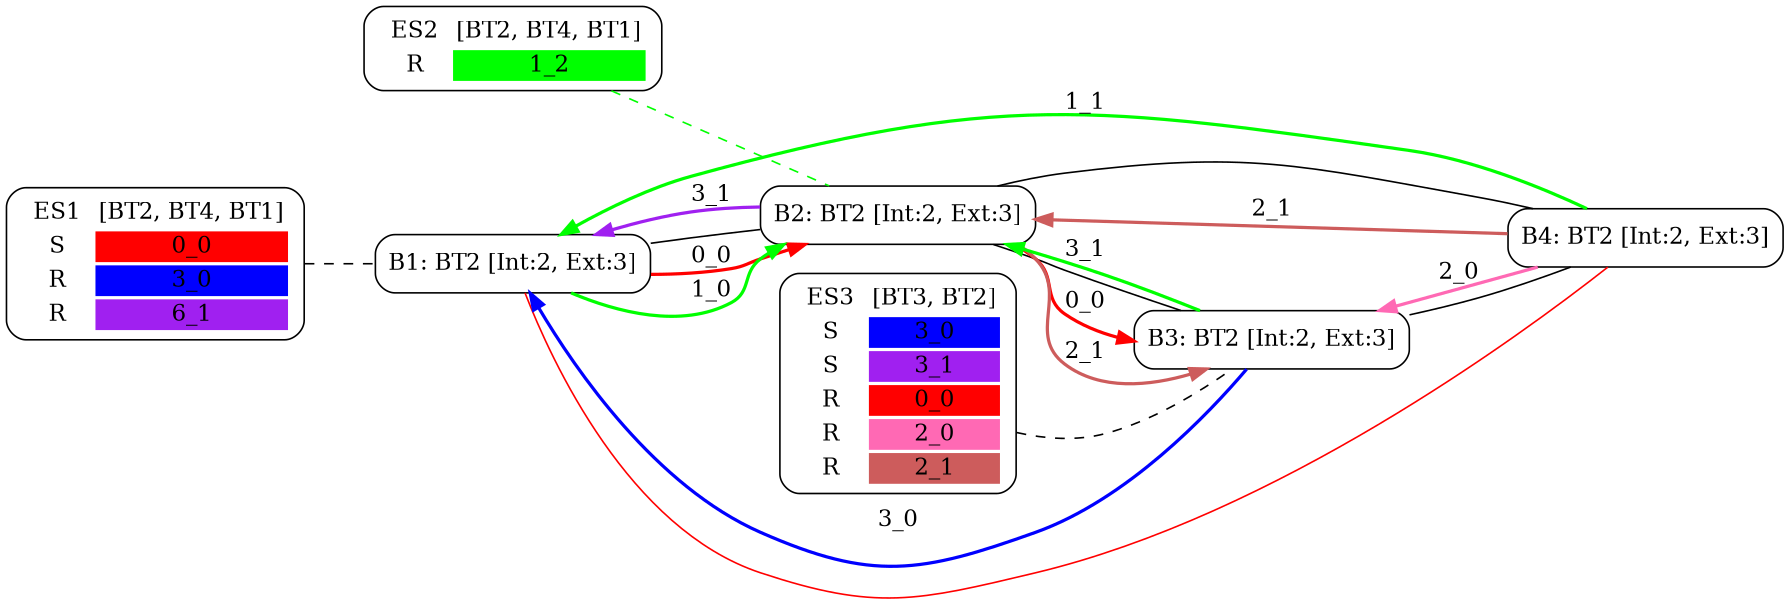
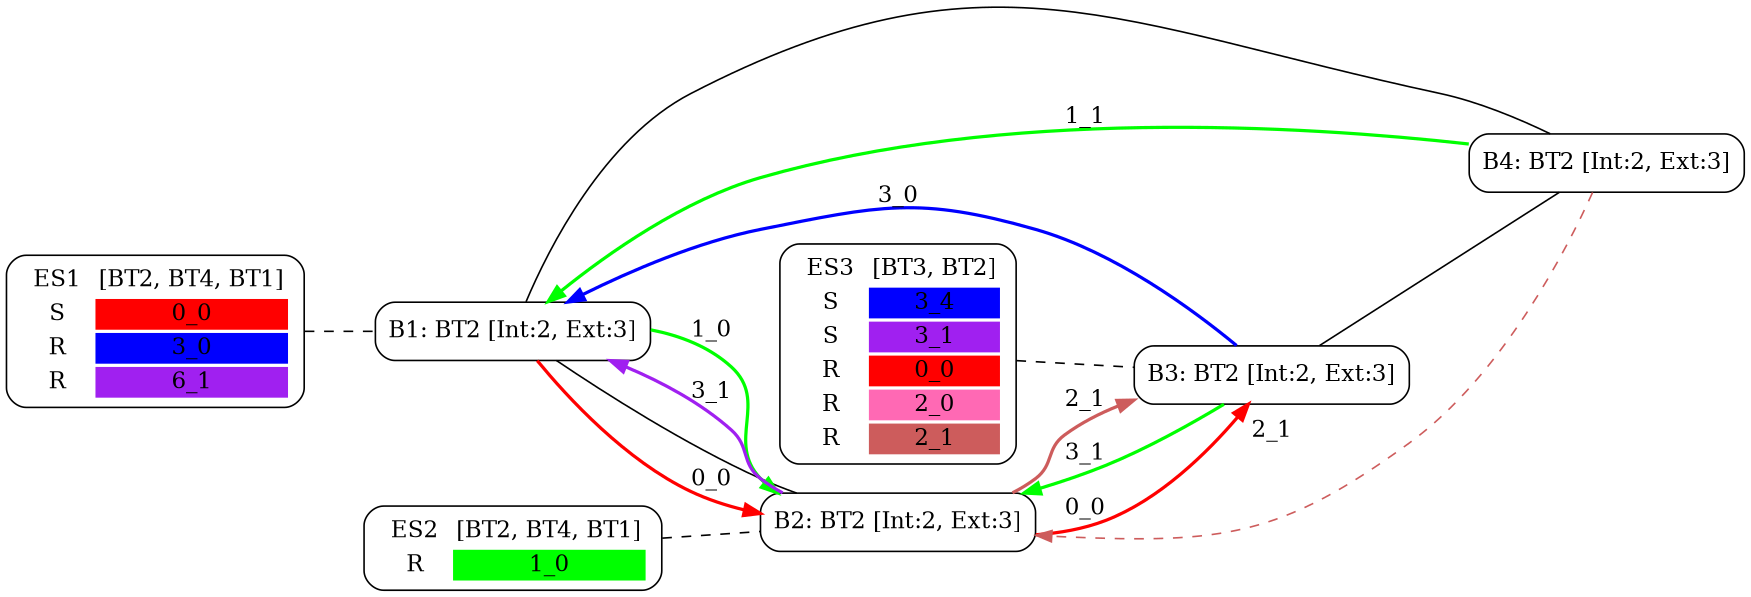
  digraph {
    rankdir=LR
    node [shape=box style=rounded]
    edge [style=bold]
    n1 [label=<<TABLE  BORDER="0"><TR> <TD ALIGN="CENTER" BORDER="0"> ES1 </TD> <TD>[BT2, BT4, BT1]</TD> </TR><TR><TD>S</TD><TD BGCOLOR="red">0_0</TD></TR> <TR><TD>R</TD><TD BGCOLOR="blue">3_0</TD></TR> <TR><TD>R</TD><TD BGCOLOR="purple">6_1</TD></TR> </TABLE>>]
    n2 [label="B1: BT2 [Int:2, Ext:3]"]
    n3 [label="B2: BT2 [Int:2, Ext:3]"]
    n4 [label="B4: BT2 [Int:2, Ext:3]"]
-   n5 [label=<<TABLE  BORDER="0"><TR> <TD ALIGN="CENTER" BORDER="0"> ES2 </TD> <TD>[BT2, BT4, BT1]</TD> </TR><TR><TD>R</TD><TD BGCOLOR="green">1_2</TD></TR> </TABLE>>]
+   n5 [label=<<TABLE  BORDER="0"><TR> <TD ALIGN="CENTER" BORDER="0"> ES2 </TD> <TD>[BT2, BT4, BT1]</TD> </TR><TR><TD>R</TD><TD BGCOLOR="green">1_0</TD></TR> </TABLE>>]
    n6 [label="B3: BT2 [Int:2, Ext:3]"]
-   n7 [label=<<TABLE  BORDER="0"><TR> <TD ALIGN="CENTER" BORDER="0"> ES3 </TD> <TD>[BT3, BT2]</TD> </TR><TR><TD>S</TD><TD BGCOLOR="blue">3_0</TD></TR> <TR><TD>S</TD><TD BGCOLOR="purple">3_1</TD></TR> <TR><TD>R</TD><TD BGCOLOR="red">0_0</TD></TR> <TR><TD>R</TD><TD BGCOLOR="hotpink">2_0</TD></TR> <TR><TD>R</TD><TD BGCOLOR="indianred">2_1</TD></TR> </TABLE>>]
+   n7 [label=<<TABLE  BORDER="0"><TR> <TD ALIGN="CENTER" BORDER="0"> ES3 </TD> <TD>[BT3, BT2]</TD> </TR><TR><TD>S</TD><TD BGCOLOR="blue">3_4</TD></TR> <TR><TD>S</TD><TD BGCOLOR="purple">3_1</TD></TR> <TR><TD>R</TD><TD BGCOLOR="red">0_0</TD></TR> <TR><TD>R</TD><TD BGCOLOR="hotpink">2_0</TD></TR> <TR><TD>R</TD><TD BGCOLOR="indianred">2_1</TD></TR> </TABLE>>]
    n1 -> n2 [arrowhead=none style=dashed]
    n2 -> n3 [arrowhead=none style=""]
    n2 -> n3 [color=red label="0_0"]
    n2 -> n3 [color=green label="1_0"]
-   n2 -> n4 [arrowhead=none color=red style=""]
+   n2 -> n4 [arrowhead=none style=""]
    n3 -> n2 [color=purple label="3_1"]
-   n3 -> n4 [arrowhead=none style=""]
-   n3 -> n6 [arrowhead=none style=""]
    n3 -> n6 [color=red label="0_0"]
    n3 -> n6 [color=indianred label="2_1"]
    n4 -> n2 [color=green label="1_1"]
-   n4 -> n3 [color=indianred label="2_1"]
-   n4 -> n6 [color=hotpink label="2_0"]
-   n5 -> n3 [arrowhead=none style=dashed color=green]
+   n4 -> n3 [color=indianred label="2_1" style=dashed]
+   n5 -> n3 [arrowhead=none style=dashed]
    n6 -> n2 [color=blue label="3_0"]
    n6 -> n3 [color=green label="3_1"]
    n6 -> n4 [arrowhead=none style=""]
    n7 -> n6 [arrowhead=none style=dashed]
  }
